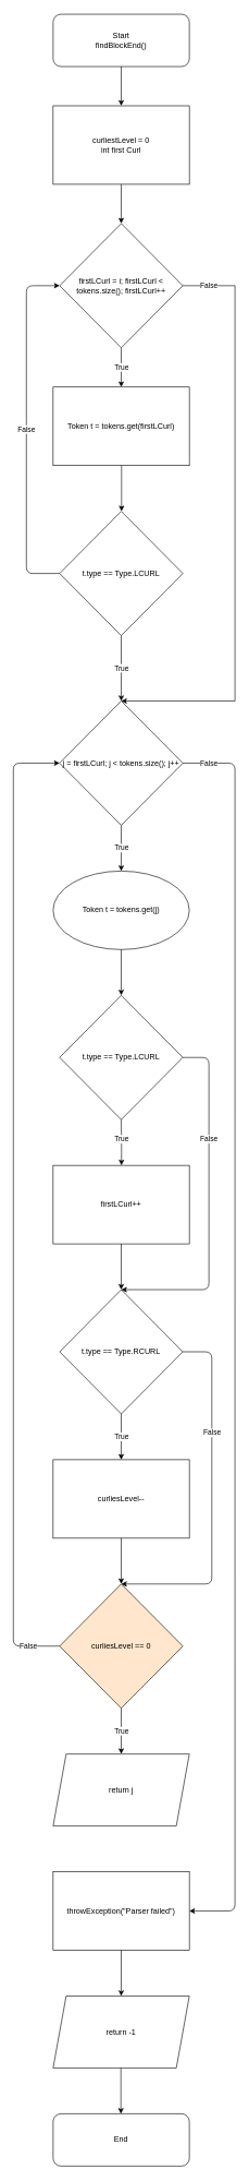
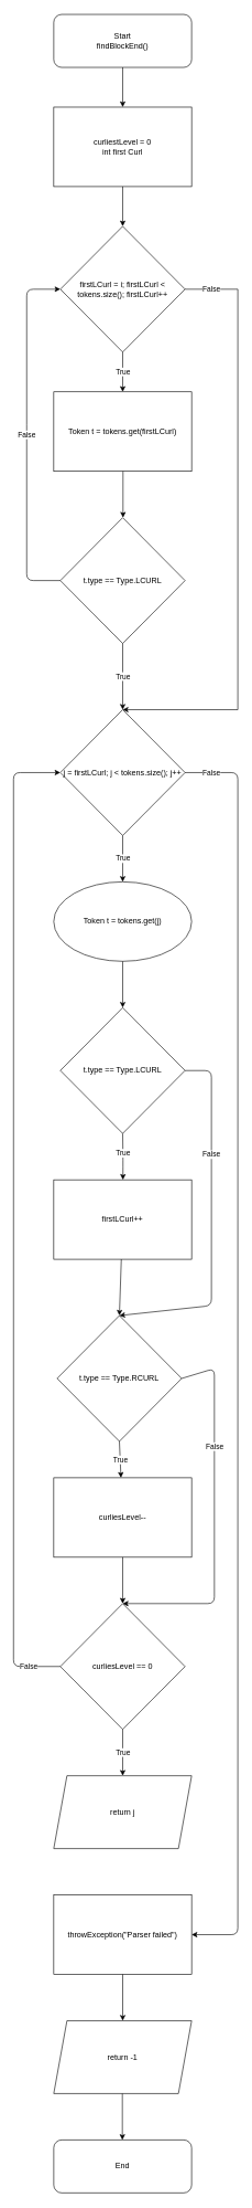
  <mxCell id="0" />
  <mxCell id="1" parent="0" />
  <mxCell id="2" value="Start&lt;br&gt;findBlockEnd()" style="rounded=1;whiteSpace=wrap;html=1;" parent="1" vertex="1"><mxGeometry x="81" y="20" width="209" height="80" as="geometry" /></mxCell>
  <mxCell id="3" value="curliestLevel = 0&lt;br&gt;int first Curl" style="rounded=0;whiteSpace=wrap;html=1;" parent="1" vertex="1"><mxGeometry x="81" y="160" width="209" height="120" as="geometry" /></mxCell>
  <mxCell id="4" value="" style="endArrow=classic;html=1;exitX=0.5;exitY=1;exitDx=0;exitDy=0;entryX=0.5;entryY=0;entryDx=0;entryDy=0;" parent="1" source="2" target="3" edge="1"><mxGeometry width="50" height="50" relative="1" as="geometry"><mxPoint x="180" y="420" as="sourcePoint" /><mxPoint x="230" y="370" as="targetPoint" /></mxGeometry></mxCell>
  <mxCell id="5" value="False" style="edgeStyle=orthogonalEdgeStyle;rounded=0;orthogonalLoop=1;jettySize=auto;html=1;exitX=1;exitY=0.5;exitDx=0;exitDy=0;entryX=0.5;entryY=0;entryDx=0;entryDy=0;" parent="1" source="6" target="14" edge="1"><mxGeometry x="-0.91" relative="1" as="geometry"><mxPoint x="370" y="1075" as="targetPoint" /><Array as="points"><mxPoint x="360" y="435" /><mxPoint x="360" y="1070" /></Array><mxPoint as="offset" /></mxGeometry></mxCell>
  <mxCell id="6" value="firstLCurl = i; firstLCurl &amp;lt; tokens.size(); firstLCurl++" style="rhombus;whiteSpace=wrap;html=1;" parent="1" vertex="1"><mxGeometry x="91" y="340" width="189" height="190" as="geometry" /></mxCell>
  <mxCell id="7" value="" style="endArrow=classic;html=1;exitX=0.5;exitY=1;exitDx=0;exitDy=0;entryX=0.5;entryY=0;entryDx=0;entryDy=0;" parent="1" source="3" target="6" edge="1"><mxGeometry width="50" height="50" relative="1" as="geometry"><mxPoint x="195.5" y="110" as="sourcePoint" /><mxPoint x="195.5" y="170" as="targetPoint" /></mxGeometry></mxCell>
  <mxCell id="8" value="Token t = tokens.get(firstLCurl)" style="rounded=0;whiteSpace=wrap;html=1;" parent="1" vertex="1"><mxGeometry x="81" y="590" width="209" height="120" as="geometry" /></mxCell>
  <mxCell id="9" value="True" style="endArrow=classic;html=1;exitX=0.5;exitY=1;exitDx=0;exitDy=0;" parent="1" source="6" target="8" edge="1"><mxGeometry width="50" height="50" relative="1" as="geometry"><mxPoint x="180" y="410" as="sourcePoint" /><mxPoint x="230" y="360" as="targetPoint" /></mxGeometry></mxCell>
  <mxCell id="10" value="" style="endArrow=classic;html=1;" parent="1" edge="1"><mxGeometry width="50" height="50" relative="1" as="geometry"><mxPoint x="186" y="710" as="sourcePoint" /><mxPoint x="186" y="780" as="targetPoint" /></mxGeometry></mxCell>
  <mxCell id="11" value="t.type == Type.LCURL" style="rhombus;whiteSpace=wrap;html=1;" parent="1" vertex="1"><mxGeometry x="91" y="780" width="189" height="190" as="geometry" /></mxCell>
  <mxCell id="12" value="False" style="endArrow=classic;html=1;exitX=0;exitY=0.5;exitDx=0;exitDy=0;entryX=0;entryY=0.5;entryDx=0;entryDy=0;" parent="1" source="11" target="6" edge="1"><mxGeometry width="50" height="50" relative="1" as="geometry"><mxPoint x="180" y="730" as="sourcePoint" /><mxPoint x="40" y="430" as="targetPoint" /><Array as="points"><mxPoint x="40" y="875" /><mxPoint x="40" y="650" /><mxPoint x="40" y="435" /></Array></mxGeometry></mxCell>
  <mxCell id="13" value="True" style="endArrow=classic;html=1;exitX=0.5;exitY=1;exitDx=0;exitDy=0;entryX=0.5;entryY=0;entryDx=0;entryDy=0;" parent="1" source="11" target="14" edge="1"><mxGeometry width="50" height="50" relative="1" as="geometry"><mxPoint x="180" y="730" as="sourcePoint" /><mxPoint x="186" y="1070" as="targetPoint" /></mxGeometry></mxCell>
  <mxCell id="14" value="j = firstLCurl; j &amp;lt; tokens.size(); j++" style="rhombus;whiteSpace=wrap;html=1;" parent="1" vertex="1"><mxGeometry x="91" y="1070" width="189" height="190" as="geometry" /></mxCell>
  <mxCell id="15" value="Token t = tokens.get(j)" style="ellipse;whiteSpace=wrap;html=1;" parent="1" vertex="1"><mxGeometry x="81" y="1330" width="209" height="120" as="geometry" /></mxCell>
  <mxCell id="16" value="True" style="endArrow=classic;html=1;exitX=0.5;exitY=1;exitDx=0;exitDy=0;" parent="1" source="14" target="15" edge="1"><mxGeometry width="50" height="50" relative="1" as="geometry"><mxPoint x="185" y="1260" as="sourcePoint" /><mxPoint x="185" y="1330" as="targetPoint" /></mxGeometry></mxCell>
  <mxCell id="17" value="" style="endArrow=classic;html=1;entryX=0.5;entryY=0;entryDx=0;entryDy=0;" parent="1" source="15" target="18" edge="1"><mxGeometry width="50" height="50" relative="1" as="geometry"><mxPoint x="185" y="1450" as="sourcePoint" /><mxPoint x="185" y="1520" as="targetPoint" /></mxGeometry></mxCell>
  <mxCell id="18" value="t.type == Type.LCURL" style="rhombus;whiteSpace=wrap;html=1;" parent="1" vertex="1"><mxGeometry x="91" y="1520" width="189" height="190" as="geometry" /></mxCell>
  <mxCell id="19" value="firstLCurl++" style="rounded=0;whiteSpace=wrap;html=1;" parent="1" vertex="1"><mxGeometry x="81" y="1780" width="209" height="120" as="geometry" /></mxCell>
  <mxCell id="20" value="True" style="endArrow=classic;html=1;exitX=0.5;exitY=1;exitDx=0;exitDy=0;" parent="1" source="18" target="19" edge="1"><mxGeometry x="-0.143" width="50" height="50" relative="1" as="geometry"><mxPoint x="185" y="1720" as="sourcePoint" /><mxPoint x="185" y="1780" as="targetPoint" /><Array as="points"><mxPoint x="186" y="1750" /></Array><mxPoint as="offset" /></mxGeometry></mxCell>
  <mxCell id="21" value="" style="endArrow=classic;html=1;entryX=0.5;entryY=0;entryDx=0;entryDy=0;" parent="1" source="19" target="22" edge="1"><mxGeometry width="50" height="50" relative="1" as="geometry"><mxPoint x="185.5" y="1900" as="sourcePoint" /><mxPoint x="185" y="1970" as="targetPoint" /></mxGeometry></mxCell>
- <mxCell id="22" value="t.type == Type.RCURL" style="rhombus;whiteSpace=wrap;html=1;" parent="1" vertex="1"><mxGeometry x="91" y="1970" width="189" height="190" as="geometry" /></mxCell>
+ <mxCell id="22" value="t.type == Type.RCURL" style="rhombus;whiteSpace=wrap;html=1;" parent="1" vertex="1"><mxGeometry x="86" y="1985" width="189" height="190" as="geometry" /></mxCell>
  <mxCell id="23" value="curliesLevel--" style="rounded=0;whiteSpace=wrap;html=1;" parent="1" vertex="1"><mxGeometry x="81" y="2230" width="209" height="120" as="geometry" /></mxCell>
  <mxCell id="24" value="True" style="endArrow=classic;html=1;exitX=0.5;exitY=1;exitDx=0;exitDy=0;" parent="1" source="22" target="23" edge="1"><mxGeometry width="50" height="50" relative="1" as="geometry"><mxPoint x="185" y="2170" as="sourcePoint" /><mxPoint x="185" y="2230" as="targetPoint" /></mxGeometry></mxCell>
  <mxCell id="25" value="False" style="endArrow=classic;html=1;exitX=1;exitY=0.5;exitDx=0;exitDy=0;entryX=0.5;entryY=0;entryDx=0;entryDy=0;" parent="1" source="18" target="22" edge="1"><mxGeometry x="-0.377" width="50" height="50" relative="1" as="geometry"><mxPoint x="180" y="1850" as="sourcePoint" /><mxPoint x="230" y="1800" as="targetPoint" /><Array as="points"><mxPoint x="320" y="1615" /><mxPoint x="320" y="1970" /></Array><mxPoint as="offset" /></mxGeometry></mxCell>
  <mxCell id="26" value="" style="endArrow=classic;html=1;entryX=0.5;entryY=0;entryDx=0;entryDy=0;" parent="1" source="23" target="27" edge="1"><mxGeometry width="50" height="50" relative="1" as="geometry"><mxPoint x="185.08" y="2350" as="sourcePoint" /><mxPoint x="185.08" y="2420" as="targetPoint" /></mxGeometry></mxCell>
- <mxCell id="27" value="curliesLevel == 0" style="rhombus;whiteSpace=wrap;html=1;fillColor=#ffe6cc;" parent="1" vertex="1"><mxGeometry x="91" y="2420" width="189" height="190" as="geometry" /></mxCell>
+ <mxCell id="27" value="curliesLevel == 0" style="rhombus;whiteSpace=wrap;html=1;" parent="1" vertex="1"><mxGeometry x="91" y="2420" width="189" height="190" as="geometry" /></mxCell>
  <mxCell id="28" value="return j" style="shape=parallelogram;perimeter=parallelogramPerimeter;whiteSpace=wrap;html=1;fixedSize=1;" parent="1" vertex="1"><mxGeometry x="81" y="2680" width="209" height="110" as="geometry" /></mxCell>
  <mxCell id="29" value="True" style="endArrow=classic;html=1;" parent="1" source="27" target="28" edge="1"><mxGeometry width="50" height="50" relative="1" as="geometry"><mxPoint x="185.08" y="2610" as="sourcePoint" /><mxPoint x="185.08" y="2680" as="targetPoint" /></mxGeometry></mxCell>
  <mxCell id="30" value="False" style="endArrow=classic;html=1;exitX=1;exitY=0.5;exitDx=0;exitDy=0;entryX=0.5;entryY=0;entryDx=0;entryDy=0;" parent="1" source="22" target="27" edge="1"><mxGeometry x="-0.377" width="50" height="50" relative="1" as="geometry"><mxPoint x="284.5" y="2065" as="sourcePoint" /><mxPoint x="190" y="2420" as="targetPoint" /><Array as="points"><mxPoint x="324.5" y="2065" /><mxPoint x="324.5" y="2420" /></Array><mxPoint as="offset" /></mxGeometry></mxCell>
  <mxCell id="31" value="False" style="endArrow=classic;html=1;exitX=0;exitY=0.5;exitDx=0;exitDy=0;entryX=0;entryY=0.5;entryDx=0;entryDy=0;" parent="1" source="27" target="14" edge="1"><mxGeometry x="-0.935" width="50" height="50" relative="1" as="geometry"><mxPoint x="470" y="2070" as="sourcePoint" /><mxPoint x="520" y="2020" as="targetPoint" /><Array as="points"><mxPoint x="20" y="2515" /><mxPoint x="20" y="1165" /></Array><mxPoint as="offset" /></mxGeometry></mxCell>
  <mxCell id="32" value="throwException(&quot;Parser failed&quot;)" style="rounded=0;whiteSpace=wrap;html=1;" parent="1" vertex="1"><mxGeometry x="81" y="2860" width="209" height="120" as="geometry" /></mxCell>
  <mxCell id="33" value="False" style="endArrow=classic;html=1;entryX=1;entryY=0.5;entryDx=0;entryDy=0;exitX=1;exitY=0.5;exitDx=0;exitDy=0;" parent="1" source="14" target="32" edge="1"><mxGeometry x="-0.958" width="50" height="50" relative="1" as="geometry"><mxPoint x="590" y="3060" as="sourcePoint" /><mxPoint x="640" y="3010" as="targetPoint" /><Array as="points"><mxPoint x="360" y="1165" /><mxPoint x="360" y="2920" /></Array><mxPoint as="offset" /></mxGeometry></mxCell>
  <mxCell id="34" value="" style="endArrow=classic;html=1;entryX=0.5;entryY=0;entryDx=0;entryDy=0;" parent="1" source="32" target="35" edge="1"><mxGeometry width="50" height="50" relative="1" as="geometry"><mxPoint x="185" y="2980" as="sourcePoint" /><mxPoint x="185" y="3050" as="targetPoint" /></mxGeometry></mxCell>
  <mxCell id="35" value="return -1" style="shape=parallelogram;perimeter=parallelogramPerimeter;whiteSpace=wrap;html=1;fixedSize=1;" parent="1" vertex="1"><mxGeometry x="81" y="3050" width="209" height="110" as="geometry" /></mxCell>
  <mxCell id="36" value="End&lt;br&gt;" style="rounded=1;whiteSpace=wrap;html=1;" parent="1" vertex="1"><mxGeometry x="81" y="3230" width="209" height="80" as="geometry" /></mxCell>
  <mxCell id="37" value="" style="endArrow=classic;html=1;" parent="1" edge="1"><mxGeometry width="50" height="50" relative="1" as="geometry"><mxPoint x="185" y="3160" as="sourcePoint" /><mxPoint x="185" y="3230" as="targetPoint" /></mxGeometry></mxCell>
